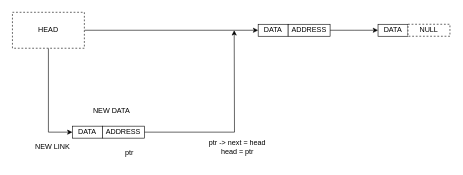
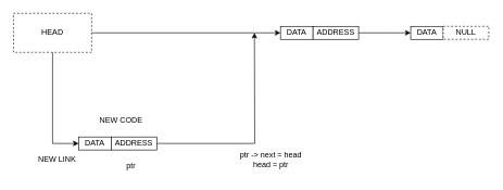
  <mxCell id="0" />
  <mxCell id="1" parent="0" />
  <mxCell id="2" style="edgeStyle=orthogonalEdgeStyle;rounded=0;orthogonalLoop=1;jettySize=auto;html=1;" edge="1" parent="1" source="4" target="5"><mxGeometry relative="1" as="geometry"><mxPoint x="490" y="50" as="targetPoint" /></mxGeometry></mxCell>
  <mxCell id="3" style="edgeStyle=orthogonalEdgeStyle;rounded=0;orthogonalLoop=1;jettySize=auto;html=1;exitX=0.5;exitY=1;exitDx=0;exitDy=0;entryX=0;entryY=0.5;entryDx=0;entryDy=0;" edge="1" parent="1" source="4" target="8"><mxGeometry relative="1" as="geometry" /></mxCell>
  <mxCell id="4" value="HEAD" style="rounded=0;whiteSpace=wrap;html=1;dashed=1;" vertex="1" parent="1"><mxGeometry x="20" y="20" width="120" height="60" as="geometry" /></mxCell>
  <mxCell id="5" value="DATA" style="rounded=0;whiteSpace=wrap;html=1;" vertex="1" parent="1"><mxGeometry x="430" y="40" width="50" height="20" as="geometry" /></mxCell>
  <mxCell id="6" style="edgeStyle=orthogonalEdgeStyle;rounded=0;orthogonalLoop=1;jettySize=auto;html=1;exitX=1;exitY=0.5;exitDx=0;exitDy=0;" edge="1" parent="1" source="7"><mxGeometry relative="1" as="geometry"><mxPoint x="630" y="50" as="targetPoint" /></mxGeometry></mxCell>
  <mxCell id="7" value="ADDRESS" style="rounded=0;whiteSpace=wrap;html=1;" vertex="1" parent="1"><mxGeometry x="480" y="40" width="70" height="20" as="geometry" /></mxCell>
  <mxCell id="8" value="DATA" style="rounded=0;whiteSpace=wrap;html=1;" vertex="1" parent="1"><mxGeometry x="120" y="210" width="50" height="20" as="geometry" /></mxCell>
  <mxCell id="9" style="edgeStyle=orthogonalEdgeStyle;rounded=0;orthogonalLoop=1;jettySize=auto;html=1;exitX=1;exitY=0.5;exitDx=0;exitDy=0;" edge="1" parent="1" source="10"><mxGeometry relative="1" as="geometry"><mxPoint x="390" y="50" as="targetPoint" /></mxGeometry></mxCell>
  <mxCell id="10" value="ADDRESS" style="rounded=0;whiteSpace=wrap;html=1;" vertex="1" parent="1"><mxGeometry x="170" y="210" width="70" height="20" as="geometry" /></mxCell>
  <mxCell id="11" value="DATA" style="rounded=0;whiteSpace=wrap;html=1;" vertex="1" parent="1"><mxGeometry x="630" y="40" width="50" height="20" as="geometry" /></mxCell>
  <mxCell id="12" value="NULL" style="rounded=0;whiteSpace=wrap;html=1;dashed=1;" vertex="1" parent="1"><mxGeometry x="680" y="40" width="70" height="20" as="geometry" /></mxCell>
- <mxCell id="13" value="NEW DATA" style="text;html=1;align=center;verticalAlign=middle;resizable=0;points=[];autosize=1;strokeColor=none;fillColor=none;" vertex="1" parent="1"><mxGeometry x="140" y="170" width="90" height="30" as="geometry" /></mxCell>
+ <mxCell id="13" value="NEW CODE" style="text;html=1;align=center;verticalAlign=middle;resizable=0;points=[];autosize=1;strokeColor=none;fillColor=none;" vertex="1" parent="1"><mxGeometry x="140" y="170" width="90" height="30" as="geometry" /></mxCell>
  <mxCell id="14" value="&amp;nbsp;NEW LINK" style="text;html=1;align=center;verticalAlign=middle;resizable=0;points=[];autosize=1;strokeColor=none;fillColor=none;" vertex="1" parent="1"><mxGeometry x="45" y="230" width="80" height="30" as="geometry" /></mxCell>
- <mxCell id="15" value="ptr" style="text;html=1;align=center;verticalAlign=middle;resizable=0;points=[];autosize=1;strokeColor=none;fillColor=none;" vertex="1" parent="1"><mxGeometry x="195" y="240" width="40" height="30" as="geometry" /></mxCell>
- <mxCell id="16" value="ptr -&amp;gt; next = head&lt;div&gt;head = ptr&lt;/div&gt;" style="text;html=1;align=center;verticalAlign=middle;resizable=0;points=[];autosize=1;strokeColor=none;fillColor=none;" vertex="1" parent="1"><mxGeometry x="335" y="225" width="120" height="40" as="geometry" /></mxCell>
+ <mxCell id="15" value="ptr" style="text;html=1;align=center;verticalAlign=middle;resizable=0;points=[];autosize=1;strokeColor=none;fillColor=none;" vertex="1" parent="1"><mxGeometry x="180" y="240" width="40" height="30" as="geometry" /></mxCell>
+ <mxCell id="16" value="ptr -&amp;gt; next = head&lt;div&gt;head = ptr&lt;/div&gt;" style="text;html=1;align=center;verticalAlign=middle;resizable=0;points=[];autosize=1;strokeColor=none;fillColor=none;" vertex="1" parent="1"><mxGeometry x="355" y="225" width="120" height="40" as="geometry" /></mxCell>
